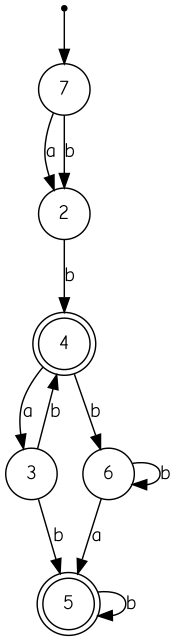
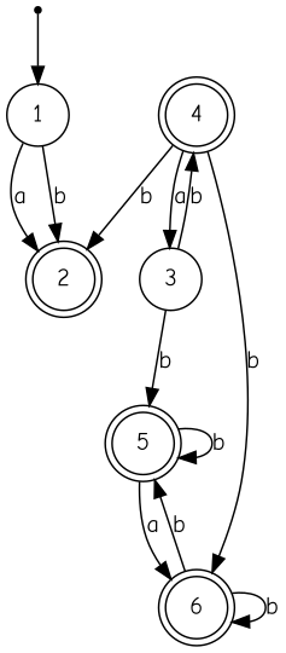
  digraph {
    fontname="Comic Neue"
    rankdir=TB
    node [fontname="Comic Neue" shape=circle]
    edge [fontname="Comic Neue"]
    __Qi1__ [shape=point]
-   n2 [label=7]
-   n3 [label=2]
+   n2 [label=1]
+   n3 [label=2 shape=doublecircle]
    n4 [label=4 shape=doublecircle]
    n5 [label=3]
    n6 [label=5 shape=doublecircle]
-   n7 [label=6]
+   n7 [label=6 shape=doublecircle]
    __Qi1__ -> n2
    n2 -> n3 [label=a]
    n2 -> n3 [label=b]
-   n3 -> n4 [label=b]
+   n4 -> n3 [label=b]
    n4 -> n5 [label=a]
    n4 -> n7 [label=b]
    n5 -> n4 [label=b]
    n5 -> n6 [label=b]
    n6 -> n6 [label=b]
-   n7 -> n6 [label=a]
+   n6 -> n7 [label=a]
+   n7 -> n6 [label=b]
    n7 -> n7 [label=b]
  }
